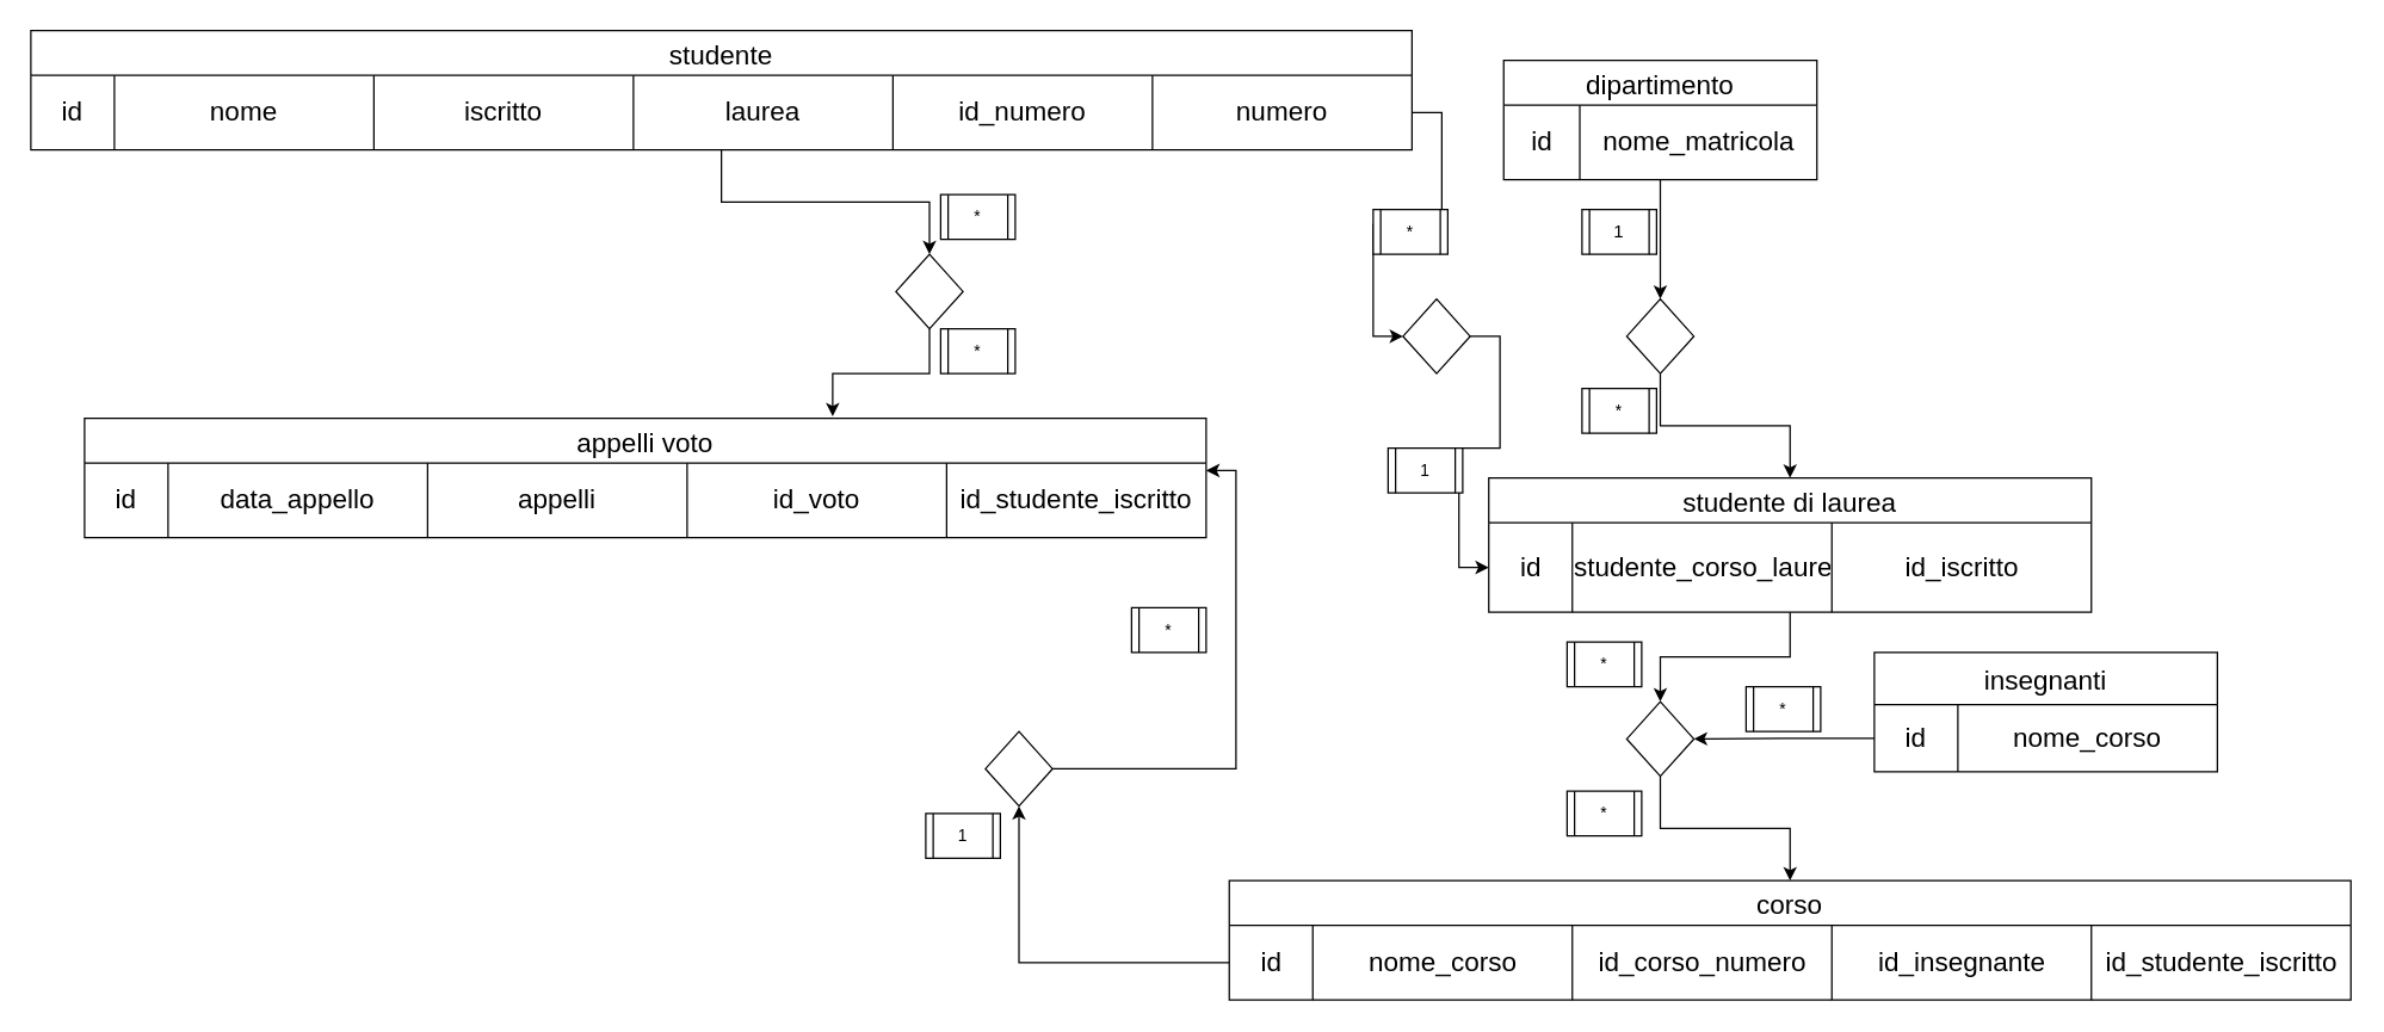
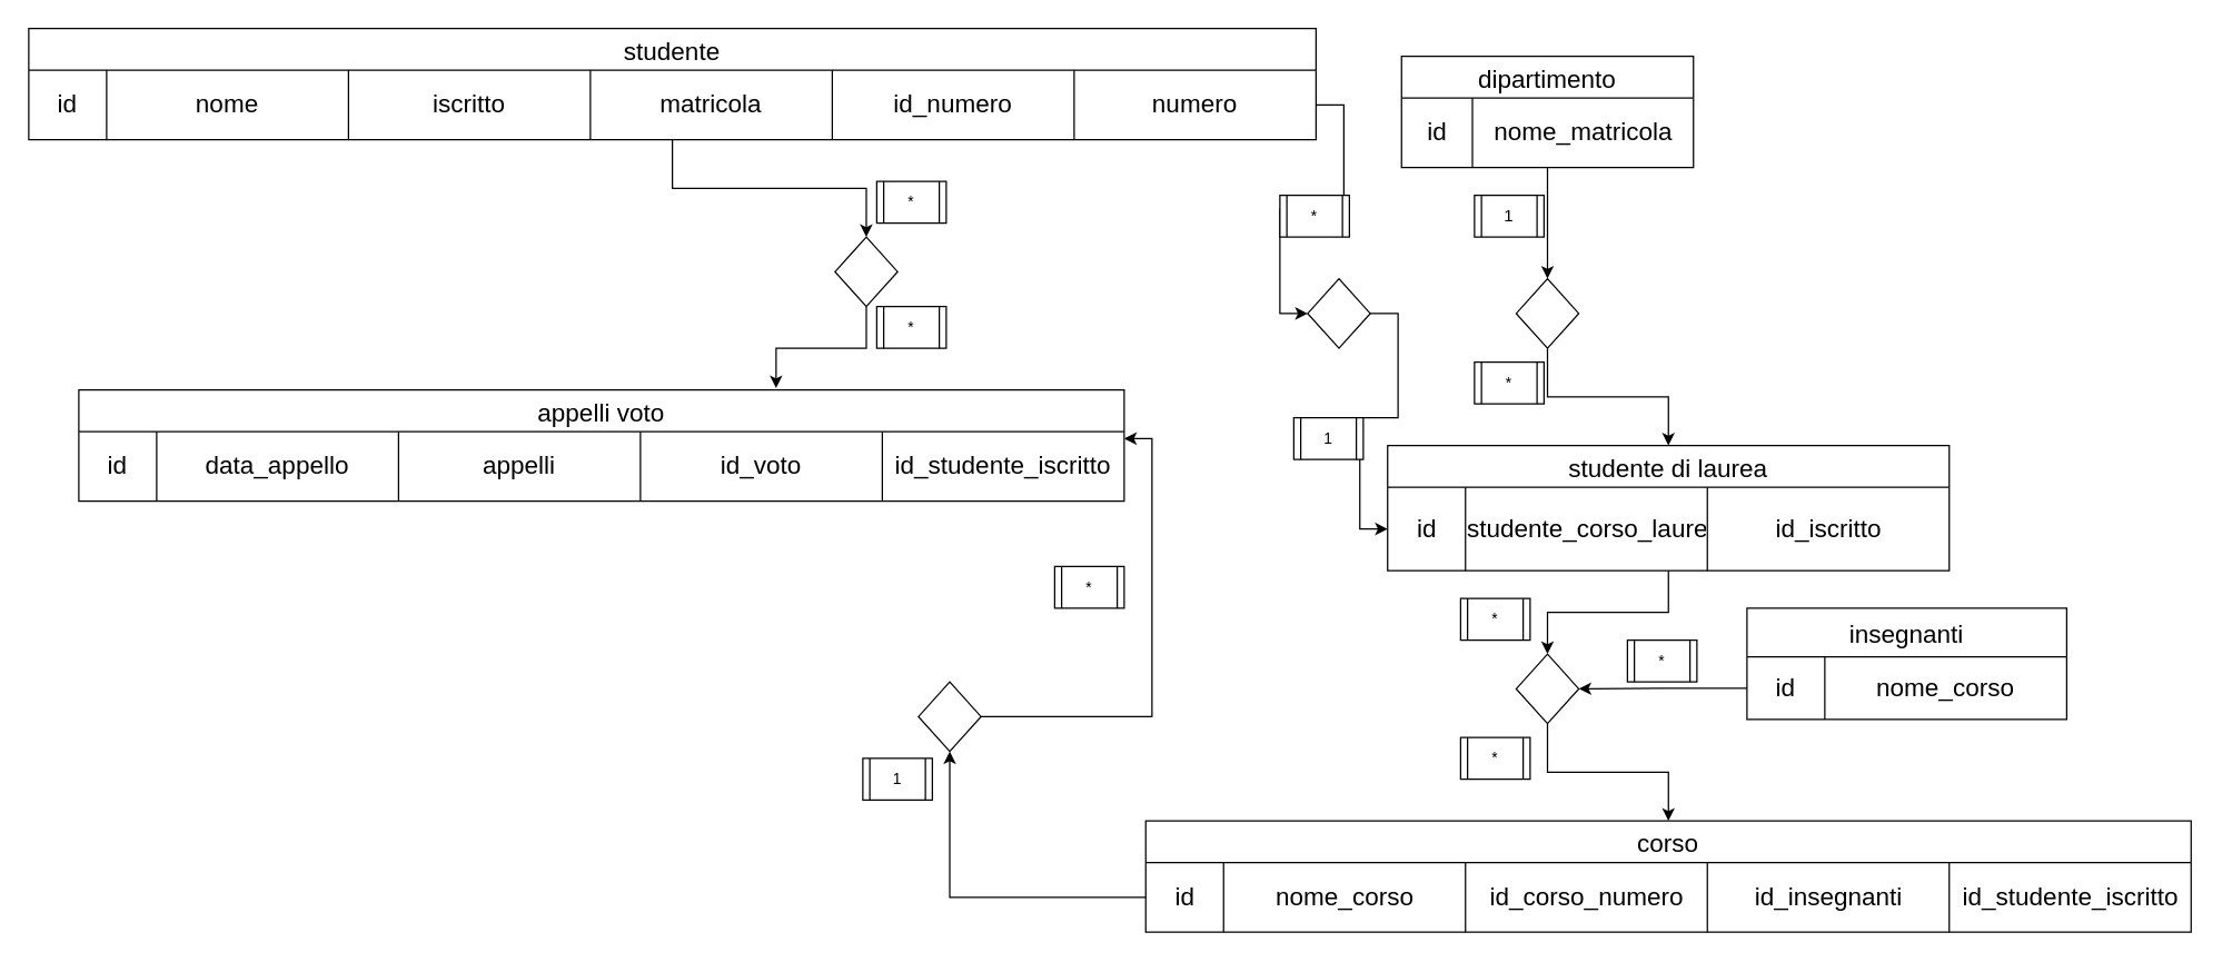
  <mxCell id="0" />
  <mxCell id="1" parent="0" />
  <mxCell id="2" value="" style="edgeStyle=orthogonalEdgeStyle;rounded=0;orthogonalLoop=1;jettySize=auto;html=1;" edge="1" parent="1" source="3" target="14"><mxGeometry relative="1" as="geometry"><Array as="points"><mxPoint x="1113" y="140" /><mxPoint x="1113" y="140" /></Array></mxGeometry></mxCell>
  <mxCell id="3" value="dipartimento" style="shape=table;startSize=30;container=1;collapsible=0;childLayout=tableLayout;strokeColor=default;fontSize=18;" vertex="1" parent="1"><mxGeometry x="1007.5" y="40" width="210" height="80" as="geometry" /></mxCell>
  <mxCell id="4" value="" style="shape=tableRow;horizontal=0;startSize=0;swimlaneHead=0;swimlaneBody=0;strokeColor=inherit;top=0;left=0;bottom=0;right=0;collapsible=0;dropTarget=0;fillColor=none;points=[[0,0.5],[1,0.5]];portConstraint=eastwest;fontSize=18;" vertex="1" parent="3"><mxGeometry y="30" width="210" height="50" as="geometry" /></mxCell>
  <mxCell id="5" value="id" style="shape=partialRectangle;html=1;whiteSpace=wrap;connectable=1;strokeColor=inherit;overflow=hidden;fillColor=none;top=0;left=0;bottom=0;right=0;pointerEvents=1;fontSize=18;movable=1;resizable=1;rotatable=1;deletable=1;editable=1;locked=0;" vertex="1" parent="4"><mxGeometry width="51" height="50" as="geometry"><mxRectangle width="51" height="50" as="alternateBounds" /></mxGeometry></mxCell>
  <mxCell id="6" value="nome_matricola" style="shape=partialRectangle;html=1;whiteSpace=wrap;connectable=0;strokeColor=inherit;overflow=hidden;fillColor=none;top=0;left=0;bottom=0;right=0;pointerEvents=1;fontSize=18;" vertex="1" parent="4"><mxGeometry x="51" width="159" height="50" as="geometry"><mxRectangle width="159" height="50" as="alternateBounds" /></mxGeometry></mxCell>
  <mxCell id="7" style="edgeStyle=orthogonalEdgeStyle;rounded=0;orthogonalLoop=1;jettySize=auto;html=1;entryX=0.5;entryY=0;entryDx=0;entryDy=0;" edge="1" parent="1" source="8" target="23"><mxGeometry relative="1" as="geometry" /></mxCell>
  <mxCell id="8" value="studente di laurea" style="shape=table;startSize=30;container=1;collapsible=0;childLayout=tableLayout;strokeColor=default;fontSize=18;" vertex="1" parent="1"><mxGeometry x="997.5" y="320" width="404" height="90" as="geometry" /></mxCell>
  <mxCell id="9" value="" style="shape=tableRow;horizontal=0;startSize=0;swimlaneHead=0;swimlaneBody=0;strokeColor=inherit;top=0;left=0;bottom=0;right=0;collapsible=0;dropTarget=0;fillColor=none;points=[[0,0.5],[1,0.5]];portConstraint=eastwest;fontSize=18;" vertex="1" parent="8"><mxGeometry y="30" width="404" height="60" as="geometry" /></mxCell>
  <mxCell id="10" value="id" style="shape=partialRectangle;html=1;whiteSpace=wrap;connectable=1;strokeColor=inherit;overflow=hidden;fillColor=none;top=0;left=0;bottom=0;right=0;pointerEvents=1;fontSize=18;movable=1;resizable=1;rotatable=1;deletable=1;editable=1;locked=0;" vertex="1" parent="9"><mxGeometry width="56" height="60" as="geometry"><mxRectangle width="56" height="60" as="alternateBounds" /></mxGeometry></mxCell>
  <mxCell id="11" value="studente_corso_laurea" style="shape=partialRectangle;html=1;whiteSpace=wrap;connectable=0;strokeColor=inherit;overflow=hidden;fillColor=none;top=0;left=0;bottom=0;right=0;pointerEvents=1;fontSize=18;" vertex="1" parent="9"><mxGeometry x="56" width="174" height="60" as="geometry"><mxRectangle width="174" height="60" as="alternateBounds" /></mxGeometry></mxCell>
  <mxCell id="12" value="id_iscritto" style="shape=partialRectangle;html=1;whiteSpace=wrap;connectable=0;strokeColor=inherit;overflow=hidden;fillColor=none;top=0;left=0;bottom=0;right=0;pointerEvents=1;fontSize=18;" vertex="1" parent="9"><mxGeometry x="230" width="174" height="60" as="geometry"><mxRectangle width="174" height="60" as="alternateBounds" /></mxGeometry></mxCell>
  <mxCell id="13" style="edgeStyle=orthogonalEdgeStyle;rounded=0;orthogonalLoop=1;jettySize=auto;html=1;entryX=0.5;entryY=0;entryDx=0;entryDy=0;" edge="1" parent="1" source="14" target="8"><mxGeometry relative="1" as="geometry" /></mxCell>
  <mxCell id="14" value="" style="rhombus;whiteSpace=wrap;html=1;fontSize=18;" vertex="1" parent="1"><mxGeometry x="1090" y="200" width="45" height="50" as="geometry" /></mxCell>
  <mxCell id="15" value="corso" style="shape=table;startSize=30;container=1;collapsible=0;childLayout=tableLayout;strokeColor=default;fontSize=18;" vertex="1" parent="1"><mxGeometry x="823.5" y="590" width="752" height="80" as="geometry" /></mxCell>
  <mxCell id="16" value="" style="shape=tableRow;horizontal=0;startSize=0;swimlaneHead=0;swimlaneBody=0;strokeColor=inherit;top=0;left=0;bottom=0;right=0;collapsible=0;dropTarget=0;fillColor=none;points=[[0,0.5],[1,0.5]];portConstraint=eastwest;fontSize=18;" vertex="1" parent="15"><mxGeometry y="30" width="752" height="50" as="geometry" /></mxCell>
  <mxCell id="17" value="id" style="shape=partialRectangle;html=1;whiteSpace=wrap;connectable=1;strokeColor=inherit;overflow=hidden;fillColor=none;top=0;left=0;bottom=0;right=0;pointerEvents=1;fontSize=18;movable=1;resizable=1;rotatable=1;deletable=1;editable=1;locked=0;" vertex="1" parent="16"><mxGeometry width="56" height="50" as="geometry"><mxRectangle width="56" height="50" as="alternateBounds" /></mxGeometry></mxCell>
  <mxCell id="18" value="nome_corso" style="shape=partialRectangle;html=1;whiteSpace=wrap;connectable=0;strokeColor=inherit;overflow=hidden;fillColor=none;top=0;left=0;bottom=0;right=0;pointerEvents=1;fontSize=18;" vertex="1" parent="16"><mxGeometry x="56" width="174" height="50" as="geometry"><mxRectangle width="174" height="50" as="alternateBounds" /></mxGeometry></mxCell>
  <mxCell id="19" value="id_corso_numero" style="shape=partialRectangle;html=1;whiteSpace=wrap;connectable=0;strokeColor=inherit;overflow=hidden;fillColor=none;top=0;left=0;bottom=0;right=0;pointerEvents=1;fontSize=18;" vertex="1" parent="16"><mxGeometry x="230" width="174" height="50" as="geometry"><mxRectangle width="174" height="50" as="alternateBounds" /></mxGeometry></mxCell>
- <mxCell id="20" value="id_insegnante" style="shape=partialRectangle;html=1;whiteSpace=wrap;connectable=0;strokeColor=inherit;overflow=hidden;fillColor=none;top=0;left=0;bottom=0;right=0;pointerEvents=1;fontSize=18;" vertex="1" parent="16"><mxGeometry x="404" width="174" height="50" as="geometry"><mxRectangle width="174" height="50" as="alternateBounds" /></mxGeometry></mxCell>
+ <mxCell id="20" value="id_insegnanti" style="shape=partialRectangle;html=1;whiteSpace=wrap;connectable=0;strokeColor=inherit;overflow=hidden;fillColor=none;top=0;left=0;bottom=0;right=0;pointerEvents=1;fontSize=18;" vertex="1" parent="16"><mxGeometry x="404" width="174" height="50" as="geometry"><mxRectangle width="174" height="50" as="alternateBounds" /></mxGeometry></mxCell>
  <mxCell id="21" value="id_studente_iscritto" style="shape=partialRectangle;html=1;whiteSpace=wrap;connectable=0;strokeColor=inherit;overflow=hidden;fillColor=none;top=0;left=0;bottom=0;right=0;pointerEvents=1;fontSize=18;" vertex="1" parent="16"><mxGeometry x="578" width="174" height="50" as="geometry"><mxRectangle width="174" height="50" as="alternateBounds" /></mxGeometry></mxCell>
  <mxCell id="22" style="edgeStyle=orthogonalEdgeStyle;rounded=0;orthogonalLoop=1;jettySize=auto;html=1;entryX=0.5;entryY=0;entryDx=0;entryDy=0;" edge="1" parent="1" source="23" target="15"><mxGeometry relative="1" as="geometry" /></mxCell>
  <mxCell id="23" value="" style="rhombus;whiteSpace=wrap;html=1;fontSize=18;" vertex="1" parent="1"><mxGeometry x="1090" y="470" width="45" height="50" as="geometry" /></mxCell>
  <mxCell id="24" value="1" style="shape=process;whiteSpace=wrap;html=1;backgroundOutline=1;" vertex="1" parent="1"><mxGeometry x="1060" y="140" width="50" height="30" as="geometry" /></mxCell>
  <mxCell id="25" value="*" style="shape=process;whiteSpace=wrap;html=1;backgroundOutline=1;fontSize=11;fontStyle=0" vertex="1" parent="1"><mxGeometry x="1060" y="260" width="50" height="30" as="geometry" /></mxCell>
  <mxCell id="26" value="*" style="shape=process;whiteSpace=wrap;html=1;backgroundOutline=1;fontSize=11;fontStyle=0" vertex="1" parent="1"><mxGeometry x="1050" y="430" width="50" height="30" as="geometry" /></mxCell>
  <mxCell id="27" value="*" style="shape=process;whiteSpace=wrap;html=1;backgroundOutline=1;fontSize=11;fontStyle=0" vertex="1" parent="1"><mxGeometry x="1050" y="530" width="50" height="30" as="geometry" /></mxCell>
  <mxCell id="28" value="insegnanti" style="shape=table;startSize=35;container=1;collapsible=0;childLayout=tableLayout;strokeColor=default;fontSize=18;" vertex="1" parent="1"><mxGeometry x="1256" y="437" width="230" height="80" as="geometry" /></mxCell>
  <mxCell id="29" value="" style="shape=tableRow;horizontal=0;startSize=0;swimlaneHead=0;swimlaneBody=0;strokeColor=inherit;top=0;left=0;bottom=0;right=0;collapsible=0;dropTarget=0;fillColor=none;points=[[0,0.5],[1,0.5]];portConstraint=eastwest;fontSize=18;" vertex="1" parent="28"><mxGeometry y="35" width="230" height="45" as="geometry" /></mxCell>
  <mxCell id="30" value="id" style="shape=partialRectangle;html=1;whiteSpace=wrap;connectable=1;strokeColor=inherit;overflow=hidden;fillColor=none;top=0;left=0;bottom=0;right=0;pointerEvents=1;fontSize=18;movable=1;resizable=1;rotatable=1;deletable=1;editable=1;locked=0;" vertex="1" parent="29"><mxGeometry width="56" height="45" as="geometry"><mxRectangle width="56" height="45" as="alternateBounds" /></mxGeometry></mxCell>
  <mxCell id="31" value="nome_corso" style="shape=partialRectangle;html=1;whiteSpace=wrap;connectable=0;strokeColor=inherit;overflow=hidden;fillColor=none;top=0;left=0;bottom=0;right=0;pointerEvents=1;fontSize=18;" vertex="1" parent="29"><mxGeometry x="56" width="174" height="45" as="geometry"><mxRectangle width="174" height="45" as="alternateBounds" /></mxGeometry></mxCell>
  <mxCell id="32" style="edgeStyle=orthogonalEdgeStyle;rounded=0;orthogonalLoop=1;jettySize=auto;html=1;entryX=1;entryY=0.5;entryDx=0;entryDy=0;" edge="1" parent="1" source="30" target="23"><mxGeometry relative="1" as="geometry" /></mxCell>
  <mxCell id="33" value="*" style="shape=process;whiteSpace=wrap;html=1;backgroundOutline=1;fontSize=11;fontStyle=0" vertex="1" parent="1"><mxGeometry x="1170" y="460" width="50" height="30" as="geometry" /></mxCell>
  <mxCell id="34" value="appelli voto" style="shape=table;startSize=30;container=1;collapsible=0;childLayout=tableLayout;strokeColor=default;fontSize=18;" vertex="1" parent="1"><mxGeometry x="56" y="280" width="752" height="80" as="geometry" /></mxCell>
  <mxCell id="35" value="" style="shape=tableRow;horizontal=0;startSize=0;swimlaneHead=0;swimlaneBody=0;strokeColor=inherit;top=0;left=0;bottom=0;right=0;collapsible=0;dropTarget=0;fillColor=none;points=[[0,0.5],[1,0.5]];portConstraint=eastwest;fontSize=18;" vertex="1" parent="34"><mxGeometry y="30" width="752" height="50" as="geometry" /></mxCell>
  <mxCell id="36" value="id" style="shape=partialRectangle;html=1;whiteSpace=wrap;connectable=1;strokeColor=inherit;overflow=hidden;fillColor=none;top=0;left=0;bottom=0;right=0;pointerEvents=1;fontSize=18;movable=1;resizable=1;rotatable=1;deletable=1;editable=1;locked=0;" vertex="1" parent="35"><mxGeometry width="56" height="50" as="geometry"><mxRectangle width="56" height="50" as="alternateBounds" /></mxGeometry></mxCell>
  <mxCell id="37" value="data_appello" style="shape=partialRectangle;html=1;whiteSpace=wrap;connectable=0;strokeColor=inherit;overflow=hidden;fillColor=none;top=0;left=0;bottom=0;right=0;pointerEvents=1;fontSize=18;" vertex="1" parent="35"><mxGeometry x="56" width="174" height="50" as="geometry"><mxRectangle width="174" height="50" as="alternateBounds" /></mxGeometry></mxCell>
  <mxCell id="38" value="appelli" style="shape=partialRectangle;html=1;whiteSpace=wrap;connectable=0;strokeColor=inherit;overflow=hidden;fillColor=none;top=0;left=0;bottom=0;right=0;pointerEvents=1;fontSize=18;" vertex="1" parent="35"><mxGeometry x="230" width="174" height="50" as="geometry"><mxRectangle width="174" height="50" as="alternateBounds" /></mxGeometry></mxCell>
  <mxCell id="39" value="id_voto" style="shape=partialRectangle;html=1;whiteSpace=wrap;connectable=0;strokeColor=inherit;overflow=hidden;fillColor=none;top=0;left=0;bottom=0;right=0;pointerEvents=1;fontSize=18;" vertex="1" parent="35"><mxGeometry x="404" width="174" height="50" as="geometry"><mxRectangle width="174" height="50" as="alternateBounds" /></mxGeometry></mxCell>
  <mxCell id="40" value="id_studente_iscritto" style="shape=partialRectangle;html=1;whiteSpace=wrap;connectable=0;strokeColor=inherit;overflow=hidden;fillColor=none;top=0;left=0;bottom=0;right=0;pointerEvents=1;fontSize=18;" vertex="1" parent="35"><mxGeometry x="578" width="174" height="50" as="geometry"><mxRectangle width="174" height="50" as="alternateBounds" /></mxGeometry></mxCell>
  <mxCell id="41" style="edgeStyle=orthogonalEdgeStyle;rounded=0;orthogonalLoop=1;jettySize=auto;html=1;" edge="1" parent="1" source="42" target="35"><mxGeometry relative="1" as="geometry"><Array as="points"><mxPoint x="828" y="515" /><mxPoint x="828" y="315" /></Array></mxGeometry></mxCell>
  <mxCell id="42" value="" style="rhombus;whiteSpace=wrap;html=1;fontSize=18;" vertex="1" parent="1"><mxGeometry x="660" y="490" width="45" height="50" as="geometry" /></mxCell>
  <mxCell id="43" style="edgeStyle=orthogonalEdgeStyle;rounded=0;orthogonalLoop=1;jettySize=auto;html=1;entryX=0.5;entryY=1;entryDx=0;entryDy=0;" edge="1" parent="1" source="17" target="42"><mxGeometry relative="1" as="geometry"><mxPoint x="680" y="400" as="targetPoint" /></mxGeometry></mxCell>
  <mxCell id="44" value="1" style="shape=process;whiteSpace=wrap;html=1;backgroundOutline=1;fontSize=11;fontStyle=0" vertex="1" parent="1"><mxGeometry x="620" y="545" width="50" height="30" as="geometry" /></mxCell>
  <mxCell id="45" value="*" style="shape=process;whiteSpace=wrap;html=1;backgroundOutline=1;fontSize=11;fontStyle=0" vertex="1" parent="1"><mxGeometry x="758" y="407" width="50" height="30" as="geometry" /></mxCell>
  <mxCell id="46" style="edgeStyle=orthogonalEdgeStyle;rounded=0;orthogonalLoop=1;jettySize=auto;html=1;entryX=0.5;entryY=0;entryDx=0;entryDy=0;" edge="1" parent="1" source="47" target="61"><mxGeometry relative="1" as="geometry" /></mxCell>
  <mxCell id="47" value="studente" style="shape=table;startSize=30;container=1;collapsible=0;childLayout=tableLayout;strokeColor=default;fontSize=18;" vertex="1" parent="1"><mxGeometry x="20" y="20" width="926" height="80" as="geometry" /></mxCell>
  <mxCell id="48" value="" style="shape=tableRow;horizontal=0;startSize=0;swimlaneHead=0;swimlaneBody=0;strokeColor=inherit;top=0;left=0;bottom=0;right=0;collapsible=0;dropTarget=0;fillColor=none;points=[[0,0.5],[1,0.5]];portConstraint=eastwest;fontSize=18;" vertex="1" parent="47"><mxGeometry y="30" width="926" height="50" as="geometry" /></mxCell>
  <mxCell id="49" value="id" style="shape=partialRectangle;html=1;whiteSpace=wrap;connectable=1;strokeColor=inherit;overflow=hidden;fillColor=none;top=0;left=0;bottom=0;right=0;pointerEvents=1;fontSize=18;movable=1;resizable=1;rotatable=1;deletable=1;editable=1;locked=0;" vertex="1" parent="48"><mxGeometry width="56" height="50" as="geometry"><mxRectangle width="56" height="50" as="alternateBounds" /></mxGeometry></mxCell>
  <mxCell id="50" value="nome" style="shape=partialRectangle;html=1;whiteSpace=wrap;connectable=0;strokeColor=inherit;overflow=hidden;fillColor=none;top=0;left=0;bottom=0;right=0;pointerEvents=1;fontSize=18;" vertex="1" parent="48"><mxGeometry x="56" width="174" height="50" as="geometry"><mxRectangle width="174" height="50" as="alternateBounds" /></mxGeometry></mxCell>
  <mxCell id="51" value="iscritto" style="shape=partialRectangle;html=1;whiteSpace=wrap;connectable=0;strokeColor=inherit;overflow=hidden;fillColor=none;top=0;left=0;bottom=0;right=0;pointerEvents=1;fontSize=18;" vertex="1" parent="48"><mxGeometry x="230" width="174" height="50" as="geometry"><mxRectangle width="174" height="50" as="alternateBounds" /></mxGeometry></mxCell>
- <mxCell id="52" value="laurea" style="shape=partialRectangle;html=1;whiteSpace=wrap;connectable=0;strokeColor=inherit;overflow=hidden;fillColor=none;top=0;left=0;bottom=0;right=0;pointerEvents=1;fontSize=18;" vertex="1" parent="48"><mxGeometry x="404" width="174" height="50" as="geometry"><mxRectangle width="174" height="50" as="alternateBounds" /></mxGeometry></mxCell>
+ <mxCell id="52" value="matricola" style="shape=partialRectangle;html=1;whiteSpace=wrap;connectable=0;strokeColor=inherit;overflow=hidden;fillColor=none;top=0;left=0;bottom=0;right=0;pointerEvents=1;fontSize=18;" vertex="1" parent="48"><mxGeometry x="404" width="174" height="50" as="geometry"><mxRectangle width="174" height="50" as="alternateBounds" /></mxGeometry></mxCell>
  <mxCell id="53" value="id_numero" style="shape=partialRectangle;html=1;whiteSpace=wrap;connectable=0;strokeColor=inherit;overflow=hidden;fillColor=none;top=0;left=0;bottom=0;right=0;pointerEvents=1;fontSize=18;" vertex="1" parent="48"><mxGeometry x="578" width="174" height="50" as="geometry"><mxRectangle width="174" height="50" as="alternateBounds" /></mxGeometry></mxCell>
  <mxCell id="54" value="numero" style="shape=partialRectangle;html=1;whiteSpace=wrap;connectable=0;strokeColor=inherit;overflow=hidden;fillColor=none;top=0;left=0;bottom=0;right=0;pointerEvents=1;fontSize=18;" vertex="1" parent="48"><mxGeometry x="752" width="174" height="50" as="geometry"><mxRectangle width="174" height="50" as="alternateBounds" /></mxGeometry></mxCell>
  <mxCell id="55" style="edgeStyle=orthogonalEdgeStyle;rounded=0;orthogonalLoop=1;jettySize=auto;html=1;entryX=0;entryY=0.5;entryDx=0;entryDy=0;" edge="1" parent="1" source="56" target="10"><mxGeometry relative="1" as="geometry" /></mxCell>
  <mxCell id="56" value="" style="rhombus;whiteSpace=wrap;html=1;fontSize=18;" vertex="1" parent="1"><mxGeometry x="940" y="200" width="45" height="50" as="geometry" /></mxCell>
  <mxCell id="57" style="edgeStyle=orthogonalEdgeStyle;rounded=0;orthogonalLoop=1;jettySize=auto;html=1;entryX=0;entryY=0.5;entryDx=0;entryDy=0;" edge="1" parent="1" source="48" target="56"><mxGeometry relative="1" as="geometry" /></mxCell>
  <mxCell id="58" value="*" style="shape=process;whiteSpace=wrap;html=1;backgroundOutline=1;fontSize=11;fontStyle=0" vertex="1" parent="1"><mxGeometry x="920" y="140" width="50" height="30" as="geometry" /></mxCell>
  <mxCell id="59" value="1" style="shape=process;whiteSpace=wrap;html=1;backgroundOutline=1;fontSize=11;fontStyle=0" vertex="1" parent="1"><mxGeometry x="930" y="300" width="50" height="30" as="geometry" /></mxCell>
  <mxCell id="60" style="edgeStyle=orthogonalEdgeStyle;rounded=0;orthogonalLoop=1;jettySize=auto;html=1;entryX=0.667;entryY=-0.017;entryDx=0;entryDy=0;entryPerimeter=0;" edge="1" parent="1" source="61" target="34"><mxGeometry relative="1" as="geometry" /></mxCell>
  <mxCell id="61" value="" style="rhombus;whiteSpace=wrap;html=1;fontSize=18;" vertex="1" parent="1"><mxGeometry x="600" y="170" width="45" height="50" as="geometry" /></mxCell>
  <mxCell id="62" value="*" style="shape=process;whiteSpace=wrap;html=1;backgroundOutline=1;fontSize=11;fontStyle=0" vertex="1" parent="1"><mxGeometry x="630" y="130" width="50" height="30" as="geometry" /></mxCell>
  <mxCell id="63" value="*" style="shape=process;whiteSpace=wrap;html=1;backgroundOutline=1;fontSize=11;fontStyle=0" vertex="1" parent="1"><mxGeometry x="630" y="220" width="50" height="30" as="geometry" /></mxCell>
